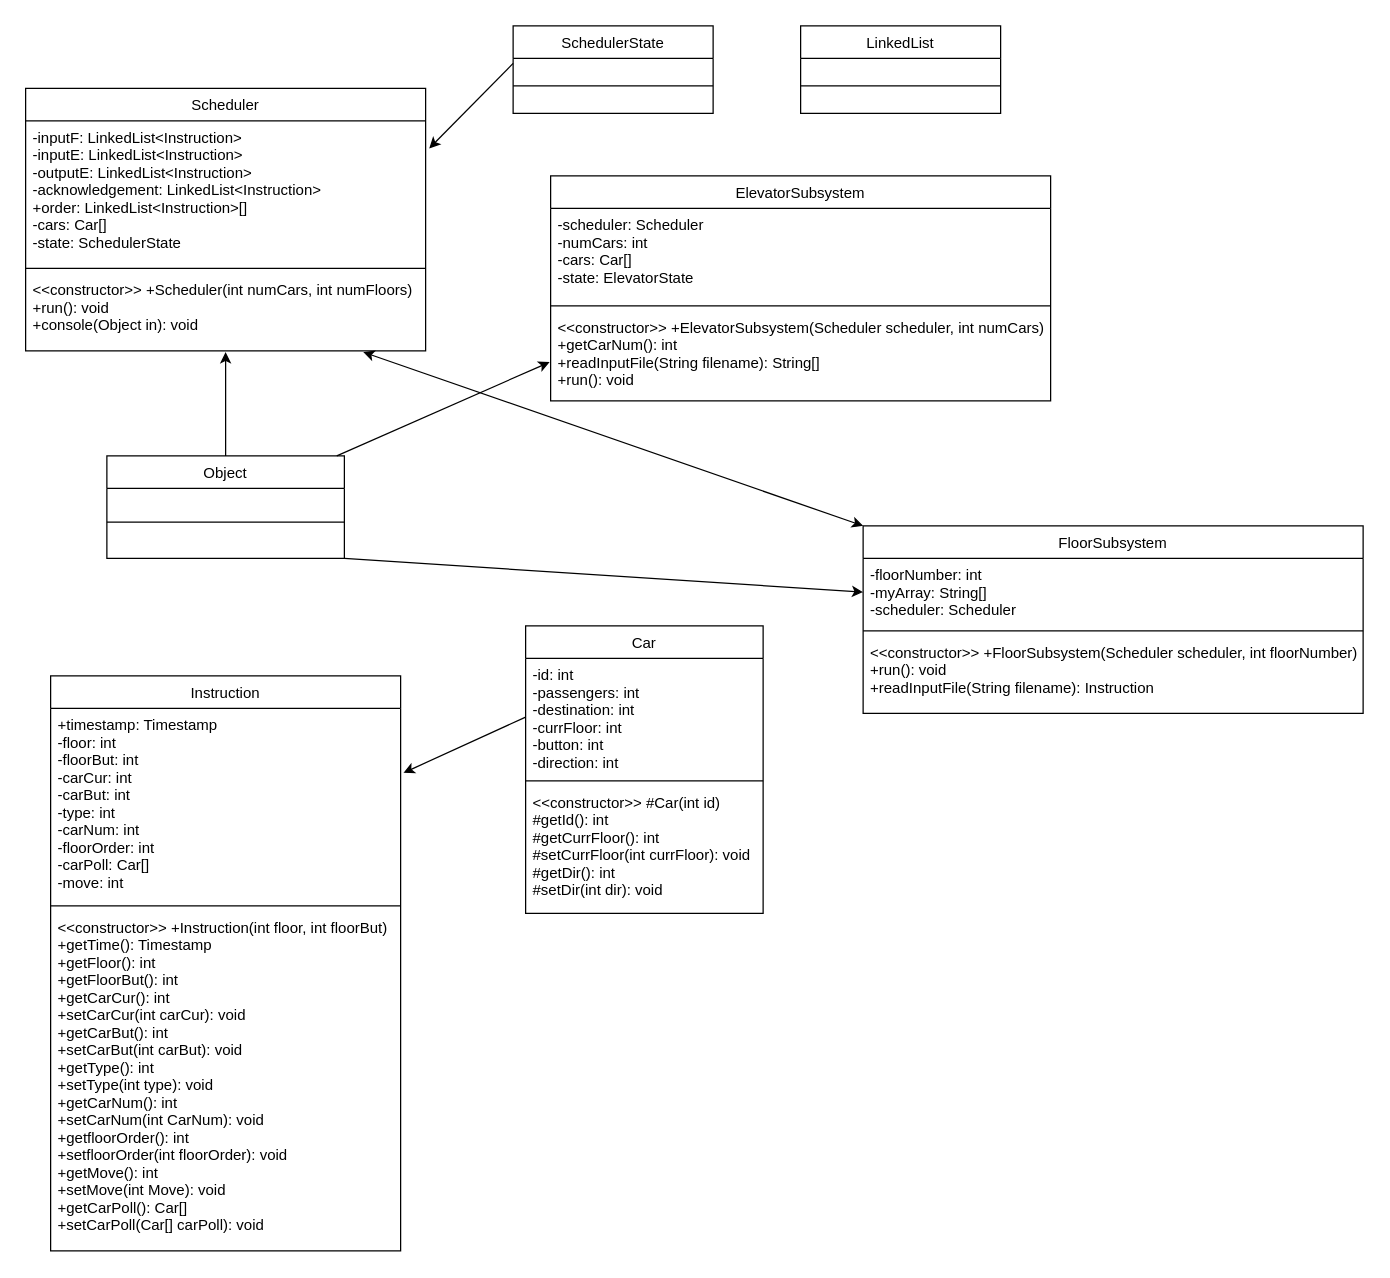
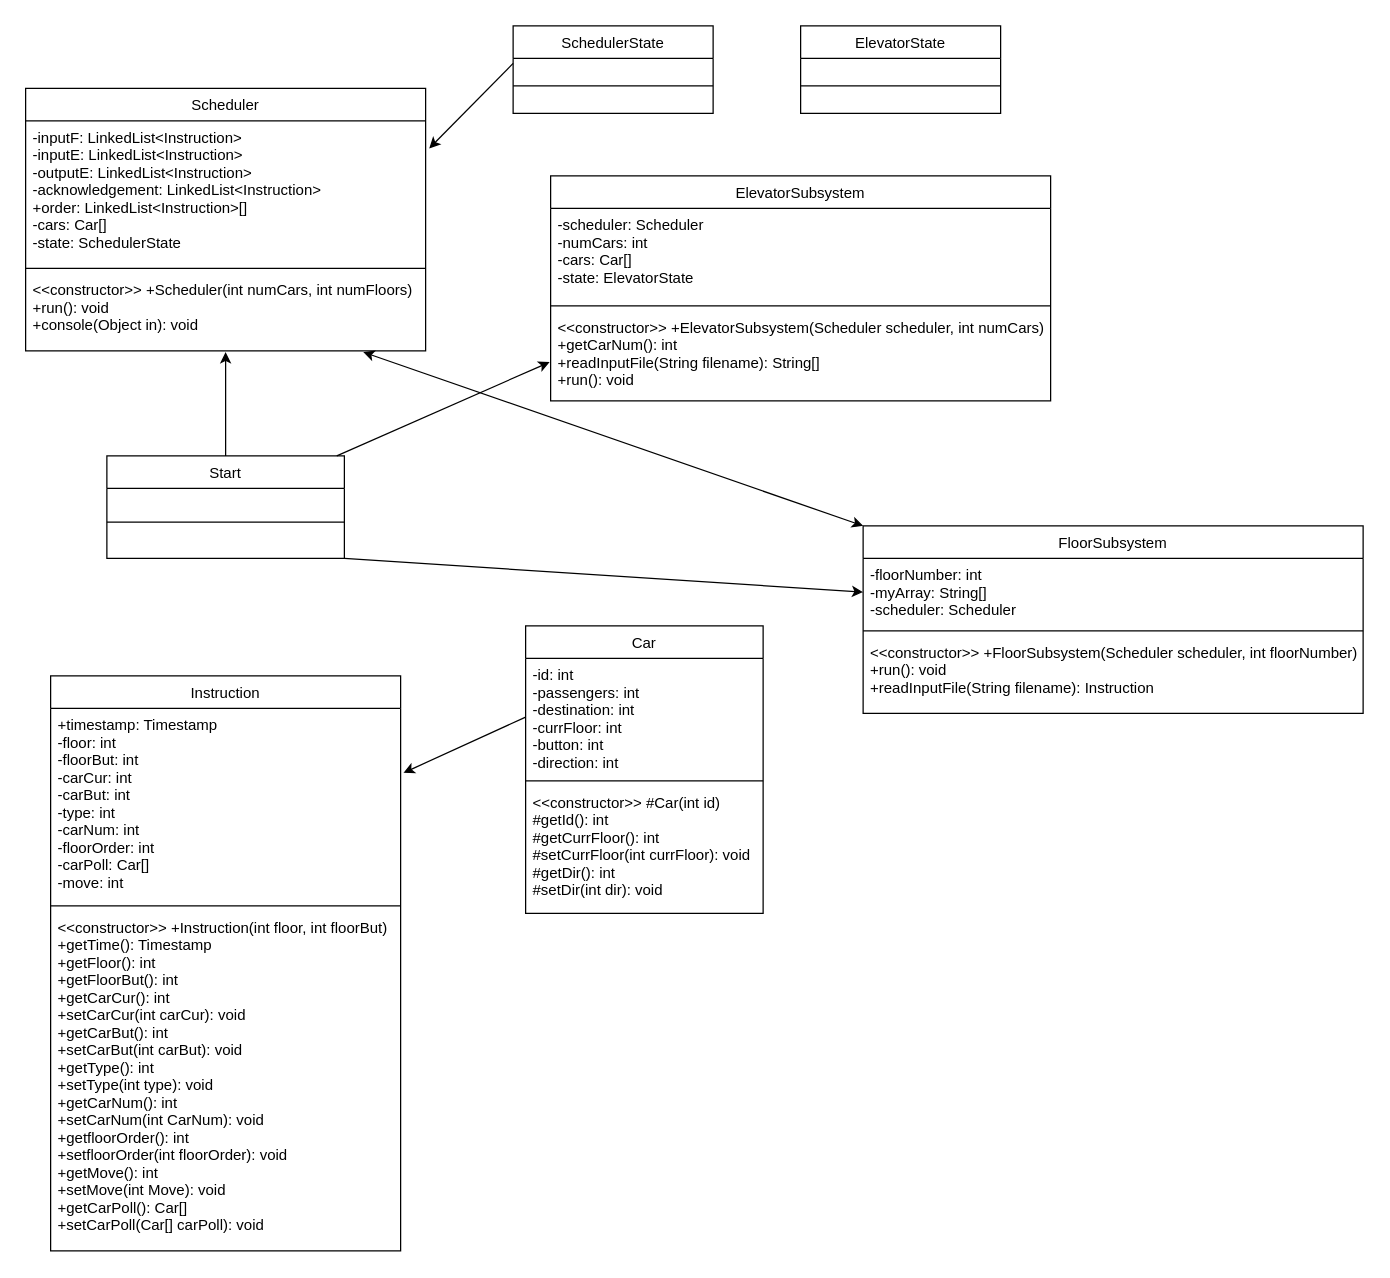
  <mxCell id="0" />
  <mxCell id="1" parent="0" />
  <mxCell id="2" value="Car" style="swimlane;fontStyle=0;align=center;verticalAlign=top;childLayout=stackLayout;horizontal=1;startSize=26;horizontalStack=0;resizeParent=1;resizeLast=0;collapsible=1;marginBottom=0;rounded=0;shadow=0;strokeWidth=1;" parent="1" vertex="1"><mxGeometry x="420" y="500" width="190" height="230" as="geometry"><mxRectangle x="130" y="380" width="160" height="26" as="alternateBounds" /></mxGeometry></mxCell>
  <mxCell id="3" value="-id: int&#10;-passengers: int&#10;-destination: int&#10;-currFloor: int&#10;-button: int&#10;-direction: int&#10;" style="text;align=left;verticalAlign=top;spacingLeft=4;spacingRight=4;overflow=hidden;rotatable=0;points=[[0,0.5],[1,0.5]];portConstraint=eastwest;" parent="2" vertex="1"><mxGeometry y="26" width="190" height="94" as="geometry" /></mxCell>
  <mxCell id="4" value="" style="line;html=1;strokeWidth=1;align=left;verticalAlign=middle;spacingTop=-1;spacingLeft=3;spacingRight=3;rotatable=0;labelPosition=right;points=[];portConstraint=eastwest;" parent="2" vertex="1"><mxGeometry y="120" width="190" height="8" as="geometry" /></mxCell>
  <mxCell id="5" value="&lt;&lt;constructor&gt;&gt; #Car(int id)&#10;#getId(): int&#10;#getCurrFloor(): int&#10;#setCurrFloor(int currFloor): void&#10;#getDir(): int&#10;#setDir(int dir): void" style="text;align=left;verticalAlign=top;spacingLeft=4;spacingRight=4;overflow=hidden;rotatable=0;points=[[0,0.5],[1,0.5]];portConstraint=eastwest;fontStyle=0" parent="2" vertex="1"><mxGeometry y="128" width="190" height="102" as="geometry" /></mxCell>
  <mxCell id="6" value="SchedulerState" style="swimlane;fontStyle=0;align=center;verticalAlign=top;childLayout=stackLayout;horizontal=1;startSize=26;horizontalStack=0;resizeParent=1;resizeLast=0;collapsible=1;marginBottom=0;rounded=0;shadow=0;strokeWidth=1;" parent="1" vertex="1"><mxGeometry x="410" y="20" width="160" height="70" as="geometry"><mxRectangle x="340" y="380" width="170" height="26" as="alternateBounds" /></mxGeometry></mxCell>
  <mxCell id="7" value="" style="line;html=1;strokeWidth=1;align=left;verticalAlign=middle;spacingTop=-1;spacingLeft=3;spacingRight=3;rotatable=0;labelPosition=right;points=[];portConstraint=eastwest;" parent="6" vertex="1"><mxGeometry y="26" width="160" height="44" as="geometry" /></mxCell>
  <mxCell id="8" value="ElevatorSubsystem" style="swimlane;fontStyle=0;align=center;verticalAlign=top;childLayout=stackLayout;horizontal=1;startSize=26;horizontalStack=0;resizeParent=1;resizeLast=0;collapsible=1;marginBottom=0;rounded=0;shadow=0;strokeWidth=1;" parent="1" vertex="1"><mxGeometry x="440" y="140" width="400" height="180" as="geometry"><mxRectangle x="550" y="140" width="160" height="26" as="alternateBounds" /></mxGeometry></mxCell>
  <mxCell id="9" value="-scheduler: Scheduler&#10;-numCars: int&#10;-cars: Car[]&#10;-state: ElevatorState" style="text;align=left;verticalAlign=top;spacingLeft=4;spacingRight=4;overflow=hidden;rotatable=0;points=[[0,0.5],[1,0.5]];portConstraint=eastwest;" parent="8" vertex="1"><mxGeometry y="26" width="400" height="74" as="geometry" /></mxCell>
  <mxCell id="10" value="" style="line;html=1;strokeWidth=1;align=left;verticalAlign=middle;spacingTop=-1;spacingLeft=3;spacingRight=3;rotatable=0;labelPosition=right;points=[];portConstraint=eastwest;" parent="8" vertex="1"><mxGeometry y="100" width="400" height="8" as="geometry" /></mxCell>
  <mxCell id="11" value="&lt;&lt;constructor&gt;&gt; +ElevatorSubsystem(Scheduler scheduler, int numCars)&#10;+getCarNum(): int&#10;+readInputFile(String filename): String[]&#10;+run(): void" style="text;align=left;verticalAlign=top;spacingLeft=4;spacingRight=4;overflow=hidden;rotatable=0;points=[[0,0.5],[1,0.5]];portConstraint=eastwest;" parent="8" vertex="1"><mxGeometry y="108" width="400" height="62" as="geometry" /></mxCell>
  <mxCell id="12" value="FloorSubsystem" style="swimlane;fontStyle=0;align=center;verticalAlign=top;childLayout=stackLayout;horizontal=1;startSize=26;horizontalStack=0;resizeParent=1;resizeLast=0;collapsible=1;marginBottom=0;rounded=0;shadow=0;strokeWidth=1;" vertex="1" parent="1"><mxGeometry x="690" y="420" width="400" height="150" as="geometry"><mxRectangle x="130" y="380" width="160" height="26" as="alternateBounds" /></mxGeometry></mxCell>
  <mxCell id="13" value="-floorNumber: int&#10;-myArray: String[]&#10;-scheduler: Scheduler&#10;&#10;" style="text;align=left;verticalAlign=top;spacingLeft=4;spacingRight=4;overflow=hidden;rotatable=0;points=[[0,0.5],[1,0.5]];portConstraint=eastwest;" vertex="1" parent="12"><mxGeometry y="26" width="400" height="54" as="geometry" /></mxCell>
  <mxCell id="14" value="" style="line;html=1;strokeWidth=1;align=left;verticalAlign=middle;spacingTop=-1;spacingLeft=3;spacingRight=3;rotatable=0;labelPosition=right;points=[];portConstraint=eastwest;" vertex="1" parent="12"><mxGeometry y="80" width="400" height="8" as="geometry" /></mxCell>
  <mxCell id="15" value="&lt;&lt;constructor&gt;&gt; +FloorSubsystem(Scheduler scheduler, int floorNumber)&#10;+run(): void&#10;+readInputFile(String filename): Instruction" style="text;align=left;verticalAlign=top;spacingLeft=4;spacingRight=4;overflow=hidden;rotatable=0;points=[[0,0.5],[1,0.5]];portConstraint=eastwest;fontStyle=0" vertex="1" parent="12"><mxGeometry y="88" width="400" height="52" as="geometry" /></mxCell>
  <mxCell id="16" value="Instruction" style="swimlane;fontStyle=0;align=center;verticalAlign=top;childLayout=stackLayout;horizontal=1;startSize=26;horizontalStack=0;resizeParent=1;resizeLast=0;collapsible=1;marginBottom=0;rounded=0;shadow=0;strokeWidth=1;" vertex="1" parent="1"><mxGeometry x="40" y="540" width="280" height="460" as="geometry"><mxRectangle x="130" y="380" width="160" height="26" as="alternateBounds" /></mxGeometry></mxCell>
  <mxCell id="17" value="+timestamp: Timestamp&#10;-floor: int&#10;-floorBut: int&#10;-carCur: int&#10;-carBut: int&#10;-type: int&#10;-carNum: int&#10;-floorOrder: int&#10;-carPoll: Car[]&#10;-move: int" style="text;align=left;verticalAlign=top;spacingLeft=4;spacingRight=4;overflow=hidden;rotatable=0;points=[[0,0.5],[1,0.5]];portConstraint=eastwest;" vertex="1" parent="16"><mxGeometry y="26" width="280" height="154" as="geometry" /></mxCell>
  <mxCell id="18" value="" style="line;html=1;strokeWidth=1;align=left;verticalAlign=middle;spacingTop=-1;spacingLeft=3;spacingRight=3;rotatable=0;labelPosition=right;points=[];portConstraint=eastwest;" vertex="1" parent="16"><mxGeometry y="180" width="280" height="8" as="geometry" /></mxCell>
  <mxCell id="19" value="&lt;&lt;constructor&gt;&gt; +Instruction(int floor, int floorBut)&#10;+getTime(): Timestamp&#10;+getFloor(): int&#10;+getFloorBut(): int&#10;+getCarCur(): int&#10;+setCarCur(int carCur): void&#10;+getCarBut(): int&#10;+setCarBut(int carBut): void&#10;+getType(): int&#10;+setType(int type): void&#10;+getCarNum(): int&#10;+setCarNum(int CarNum): void&#10;+getfloorOrder(): int&#10;+setfloorOrder(int floorOrder): void&#10;+getMove(): int&#10;+setMove(int Move): void&#10;+getCarPoll(): Car[]&#10;+setCarPoll(Car[] carPoll): void&#10;&#10;&#10;" style="text;align=left;verticalAlign=top;spacingLeft=4;spacingRight=4;overflow=hidden;rotatable=0;points=[[0,0.5],[1,0.5]];portConstraint=eastwest;fontStyle=0" vertex="1" parent="16"><mxGeometry y="188" width="280" height="272" as="geometry" /></mxCell>
  <mxCell id="20" value="Scheduler" style="swimlane;fontStyle=0;align=center;verticalAlign=top;childLayout=stackLayout;horizontal=1;startSize=26;horizontalStack=0;resizeParent=1;resizeLast=0;collapsible=1;marginBottom=0;rounded=0;shadow=0;strokeWidth=1;" vertex="1" parent="1"><mxGeometry x="20" y="70" width="320" height="210" as="geometry"><mxRectangle x="130" y="380" width="160" height="26" as="alternateBounds" /></mxGeometry></mxCell>
  <mxCell id="21" value="-inputF: LinkedList&lt;Instruction&gt;&#10;-inputE: LinkedList&lt;Instruction&gt;&#10;-outputE: LinkedList&lt;Instruction&gt;&#10;-acknowledgement: LinkedList&lt;Instruction&gt;&#10;+order: LinkedList&lt;Instruction&gt;[]&#10;-cars: Car[]&#10;-state: SchedulerState" style="text;align=left;verticalAlign=top;spacingLeft=4;spacingRight=4;overflow=hidden;rotatable=0;points=[[0,0.5],[1,0.5]];portConstraint=eastwest;" vertex="1" parent="20"><mxGeometry y="26" width="320" height="114" as="geometry" /></mxCell>
  <mxCell id="22" value="" style="line;html=1;strokeWidth=1;align=left;verticalAlign=middle;spacingTop=-1;spacingLeft=3;spacingRight=3;rotatable=0;labelPosition=right;points=[];portConstraint=eastwest;" vertex="1" parent="20"><mxGeometry y="140" width="320" height="8" as="geometry" /></mxCell>
  <mxCell id="23" value="&lt;&lt;constructor&gt;&gt; +Scheduler(int numCars, int numFloors)&#10;+run(): void&#10;+console(Object in): void" style="text;align=left;verticalAlign=top;spacingLeft=4;spacingRight=4;overflow=hidden;rotatable=0;points=[[0,0.5],[1,0.5]];portConstraint=eastwest;fontStyle=0" vertex="1" parent="20"><mxGeometry y="148" width="320" height="62" as="geometry" /></mxCell>
- <mxCell id="24" value="LinkedList" style="swimlane;fontStyle=0;align=center;verticalAlign=top;childLayout=stackLayout;horizontal=1;startSize=26;horizontalStack=0;resizeParent=1;resizeLast=0;collapsible=1;marginBottom=0;rounded=0;shadow=0;strokeWidth=1;" vertex="1" parent="1"><mxGeometry x="640" y="20" width="160" height="70" as="geometry"><mxRectangle x="340" y="380" width="170" height="26" as="alternateBounds" /></mxGeometry></mxCell>
+ <mxCell id="24" value="ElevatorState" style="swimlane;fontStyle=0;align=center;verticalAlign=top;childLayout=stackLayout;horizontal=1;startSize=26;horizontalStack=0;resizeParent=1;resizeLast=0;collapsible=1;marginBottom=0;rounded=0;shadow=0;strokeWidth=1;" vertex="1" parent="1"><mxGeometry x="640" y="20" width="160" height="70" as="geometry"><mxRectangle x="340" y="380" width="170" height="26" as="alternateBounds" /></mxGeometry></mxCell>
  <mxCell id="25" value="" style="line;html=1;strokeWidth=1;align=left;verticalAlign=middle;spacingTop=-1;spacingLeft=3;spacingRight=3;rotatable=0;labelPosition=right;points=[];portConstraint=eastwest;" vertex="1" parent="24"><mxGeometry y="26" width="160" height="44" as="geometry" /></mxCell>
- <mxCell id="26" value="Object" style="swimlane;fontStyle=0;align=center;verticalAlign=top;childLayout=stackLayout;horizontal=1;startSize=26;horizontalStack=0;resizeParent=1;resizeLast=0;collapsible=1;marginBottom=0;rounded=0;shadow=0;strokeWidth=1;" vertex="1" parent="1"><mxGeometry x="85" y="364" width="190" height="82" as="geometry"><mxRectangle x="130" y="380" width="160" height="26" as="alternateBounds" /></mxGeometry></mxCell>
+ <mxCell id="26" value="Start" style="swimlane;fontStyle=0;align=center;verticalAlign=top;childLayout=stackLayout;horizontal=1;startSize=26;horizontalStack=0;resizeParent=1;resizeLast=0;collapsible=1;marginBottom=0;rounded=0;shadow=0;strokeWidth=1;" vertex="1" parent="1"><mxGeometry x="85" y="364" width="190" height="82" as="geometry"><mxRectangle x="130" y="380" width="160" height="26" as="alternateBounds" /></mxGeometry></mxCell>
  <mxCell id="27" value="" style="line;html=1;strokeWidth=1;align=left;verticalAlign=middle;spacingTop=-1;spacingLeft=3;spacingRight=3;rotatable=0;labelPosition=right;points=[];portConstraint=eastwest;" vertex="1" parent="26"><mxGeometry y="26" width="190" height="54" as="geometry" /></mxCell>
  <mxCell id="28" value="" style="endArrow=classic;html=1;exitX=0.5;exitY=0;exitDx=0;exitDy=0;entryX=0.5;entryY=1.016;entryDx=0;entryDy=0;entryPerimeter=0;" edge="1" parent="1" source="26" target="23"><mxGeometry width="50" height="50" relative="1" as="geometry"><mxPoint x="-60" y="550" as="sourcePoint" /><mxPoint x="360" y="450" as="targetPoint" /></mxGeometry></mxCell>
  <mxCell id="29" value="" style="endArrow=classic;html=1;exitX=0.968;exitY=0;exitDx=0;exitDy=0;entryX=-0.002;entryY=0.661;entryDx=0;entryDy=0;entryPerimeter=0;exitPerimeter=0;" edge="1" parent="1" source="26" target="11"><mxGeometry width="50" height="50" relative="1" as="geometry"><mxPoint x="190" y="374" as="sourcePoint" /><mxPoint x="190" y="290.992" as="targetPoint" /></mxGeometry></mxCell>
  <mxCell id="30" value="" style="endArrow=classic;html=1;exitX=1;exitY=1;exitDx=0;exitDy=0;entryX=0;entryY=0.5;entryDx=0;entryDy=0;" edge="1" parent="1" source="26" target="13"><mxGeometry width="50" height="50" relative="1" as="geometry"><mxPoint x="278.92" y="374" as="sourcePoint" /><mxPoint x="419.2" y="298.982" as="targetPoint" /></mxGeometry></mxCell>
  <mxCell id="31" value="" style="endArrow=classic;startArrow=classic;html=1;entryX=0;entryY=0;entryDx=0;entryDy=0;exitX=0.844;exitY=1.016;exitDx=0;exitDy=0;exitPerimeter=0;" edge="1" parent="1" source="23" target="12"><mxGeometry width="50" height="50" relative="1" as="geometry"><mxPoint x="-130" y="1080" as="sourcePoint" /><mxPoint x="-80" y="1030" as="targetPoint" /></mxGeometry></mxCell>
  <mxCell id="32" value="" style="endArrow=classic;html=1;entryX=1.009;entryY=0.193;entryDx=0;entryDy=0;entryPerimeter=0;" edge="1" parent="1" target="21"><mxGeometry width="50" height="50" relative="1" as="geometry"><mxPoint x="410" y="50" as="sourcePoint" /><mxPoint x="190" y="290.992" as="targetPoint" /></mxGeometry></mxCell>
  <mxCell id="33" value="" style="endArrow=classic;html=1;exitX=0;exitY=0.5;exitDx=0;exitDy=0;entryX=1.008;entryY=0.335;entryDx=0;entryDy=0;entryPerimeter=0;" edge="1" parent="1" source="3" target="17"><mxGeometry width="50" height="50" relative="1" as="geometry"><mxPoint x="20" y="1070" as="sourcePoint" /><mxPoint x="70" y="1020" as="targetPoint" /></mxGeometry></mxCell>
